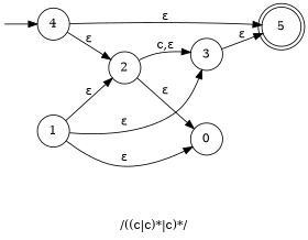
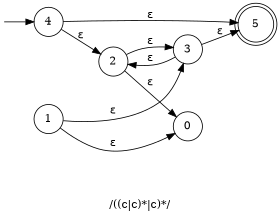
  digraph {
    label="\n/((c|c)*|c)*/"
    rankdir=LR
    node [shape=circle]
    "" [fixedsize=true margin="0,0" shape=none width=0]
    5 [shape=doublecircle]
    4
    2
    1
    0
    3
    subgraph sub_1 {
      rank=source
      ""
    }
    subgraph sub_2 {
      rank=sink
      5
    }
    "" -> 4
    4 -> 5 [label="ε"]
    4 -> 2 [label="ε"]
    2 -> 0 [label="ε"]
-   2 -> 3 [label="c,ε"]
+   2 -> 3 [label="ε"]
    1 -> 0 [label="ε"]
    1 -> 3 [label="ε"]
    3 -> 5 [label="ε"]
-   1 -> 2 [label="ε"]
+   3 -> 2 [label="ε"]
  }
